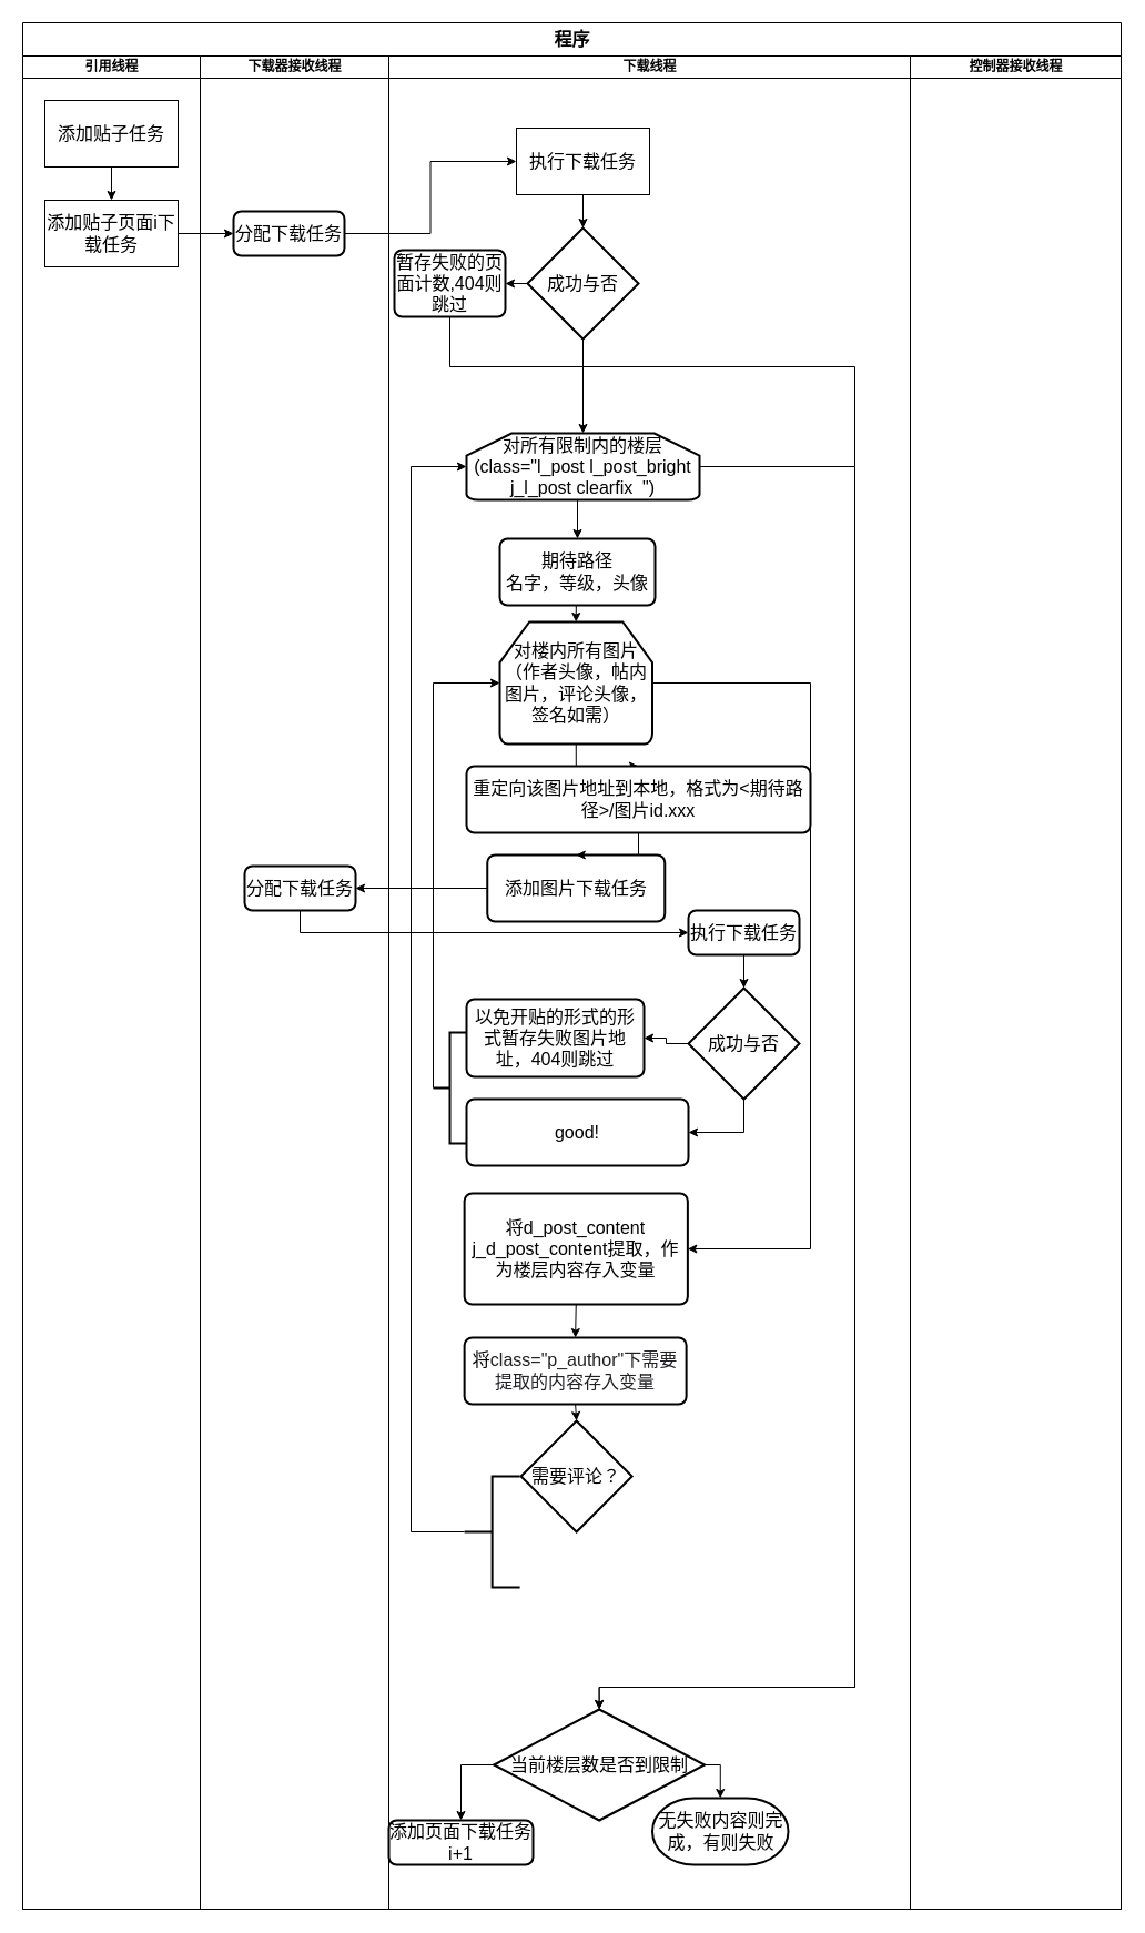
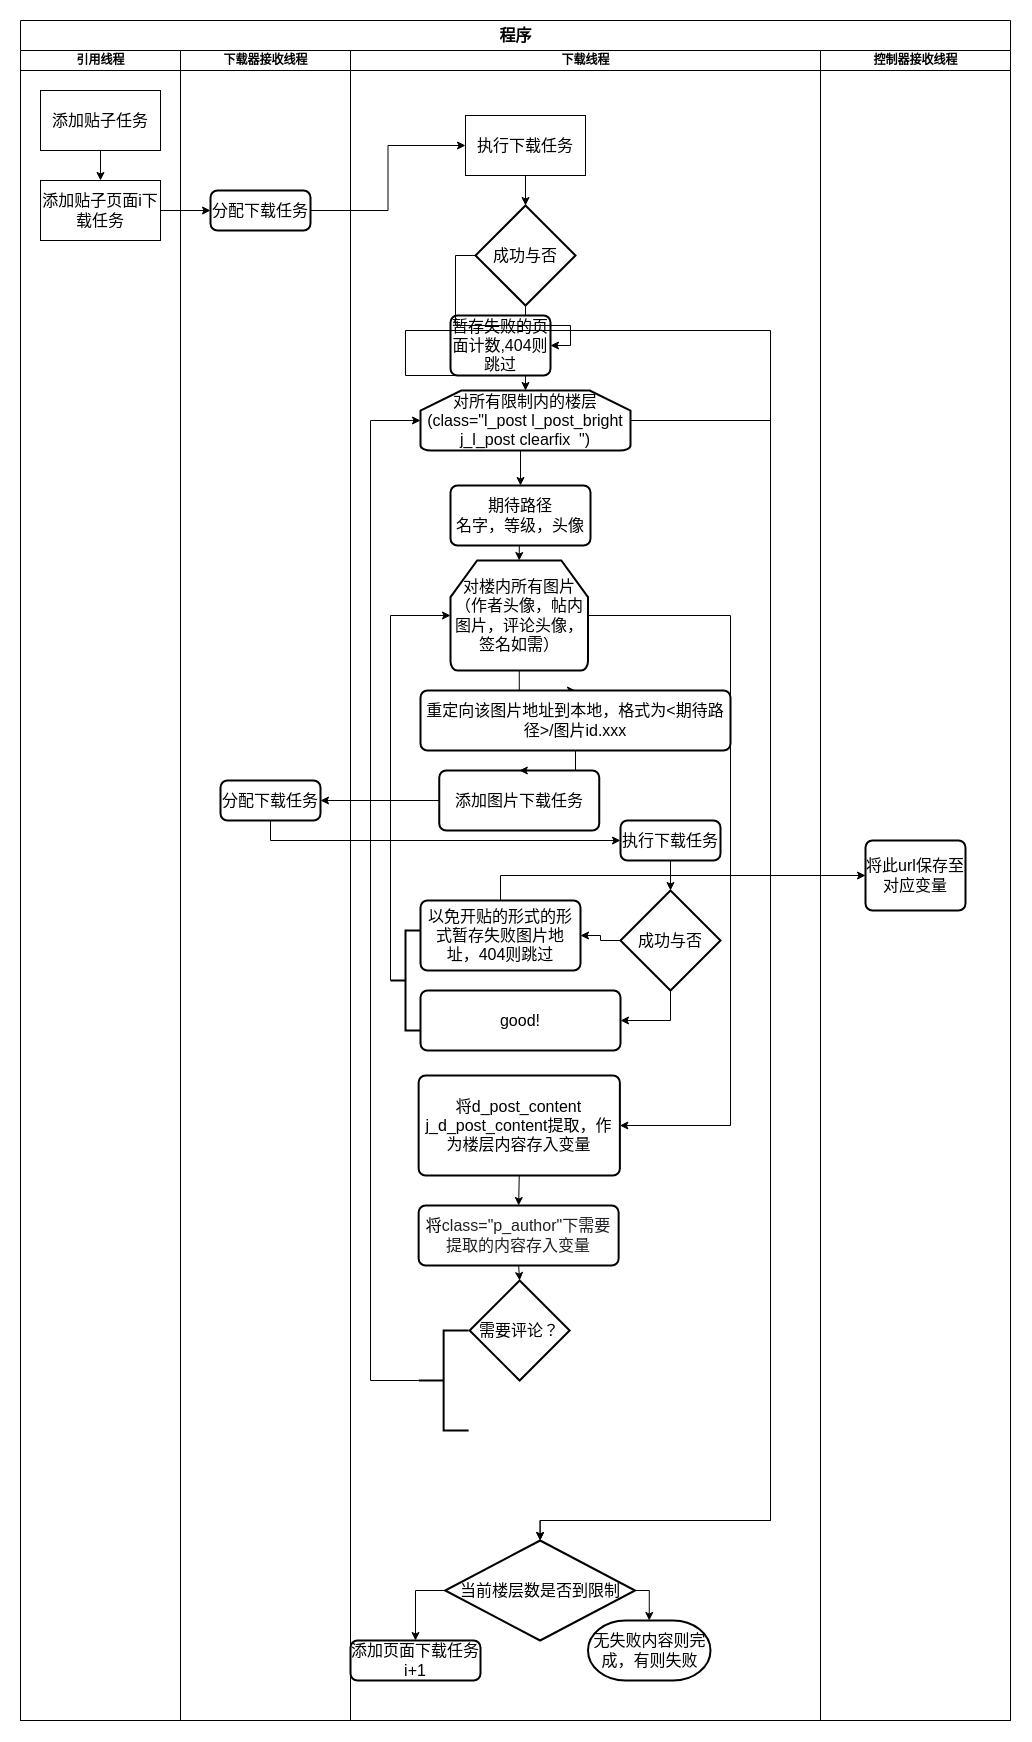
  <mxCell id="0" />
  <mxCell id="1" parent="0" />
  <mxCell id="2" value="&lt;font style=&quot;font-size: 16px&quot;&gt;程序&lt;/font&gt;" style="swimlane;html=1;childLayout=stackLayout;startSize=30;rounded=0;shadow=0;labelBackgroundColor=none;strokeWidth=1;fontFamily=Verdana;fontSize=8;align=center;" parent="1" vertex="1"><mxGeometry x="20" y="20" width="990" height="1700" as="geometry" /></mxCell>
  <mxCell id="3" value="引用线程" style="swimlane;html=1;startSize=20;" parent="2" vertex="1"><mxGeometry y="30" width="160" height="1670" as="geometry" /></mxCell>
  <mxCell id="4" value="添加贴子任务" style="rounded=0;whiteSpace=wrap;html=1;fontSize=16;" parent="3" vertex="1"><mxGeometry x="20" y="40" width="120" height="60" as="geometry" /></mxCell>
  <mxCell id="5" value="添加贴子页面i下载任务" style="rounded=0;whiteSpace=wrap;html=1;fontSize=16;" parent="3" vertex="1"><mxGeometry x="20" y="130" width="120" height="60" as="geometry" /></mxCell>
  <mxCell id="6" style="edgeStyle=orthogonalEdgeStyle;rounded=0;orthogonalLoop=1;jettySize=auto;html=1;fontSize=16;" parent="3" source="4" target="5" edge="1"><mxGeometry relative="1" as="geometry" /></mxCell>
  <mxCell id="7" value="下载器接收线程" style="swimlane;html=1;startSize=20;" parent="2" vertex="1"><mxGeometry x="160" y="30" width="170" height="1670" as="geometry"><mxRectangle x="350" y="30" width="30" height="1670" as="alternateBounds" /></mxGeometry></mxCell>
  <mxCell id="8" value="分配下载任务" style="rounded=1;whiteSpace=wrap;html=1;absoluteArcSize=1;arcSize=14;strokeWidth=2;fontSize=16;" parent="7" vertex="1"><mxGeometry x="30" y="140" width="100" height="40" as="geometry" /></mxCell>
  <mxCell id="9" value="分配下载任务" style="rounded=1;whiteSpace=wrap;html=1;absoluteArcSize=1;arcSize=14;strokeWidth=2;fontSize=16;" parent="7" vertex="1"><mxGeometry x="40" y="730" width="100" height="40" as="geometry" /></mxCell>
  <mxCell id="10" style="edgeStyle=orthogonalEdgeStyle;rounded=0;orthogonalLoop=1;jettySize=auto;html=1;exitX=0.5;exitY=1;exitDx=0;exitDy=0;entryX=0;entryY=0.5;entryDx=0;entryDy=0;fontSize=16;" parent="2" source="9" target="14" edge="1"><mxGeometry relative="1" as="geometry" /></mxCell>
  <mxCell id="11" value="下载线程" style="swimlane;html=1;startSize=20;" parent="2" vertex="1"><mxGeometry x="330" y="30" width="470" height="1670" as="geometry" /></mxCell>
  <mxCell id="12" value="执行下载任务" style="rounded=0;whiteSpace=wrap;html=1;fontSize=16;" parent="11" vertex="1"><mxGeometry x="115" y="65" width="120" height="60" as="geometry" /></mxCell>
  <mxCell id="13" style="edgeStyle=orthogonalEdgeStyle;rounded=0;orthogonalLoop=1;jettySize=auto;html=1;exitX=0.5;exitY=1;exitDx=0;exitDy=0;entryX=0.5;entryY=0;entryDx=0;entryDy=0;fontSize=16;entryPerimeter=0;" parent="11" source="14" target="18" edge="1"><mxGeometry relative="1" as="geometry" /></mxCell>
  <mxCell id="14" value="执行下载任务" style="rounded=1;whiteSpace=wrap;html=1;absoluteArcSize=1;arcSize=14;strokeWidth=2;fontSize=16;" parent="11" vertex="1"><mxGeometry x="270" y="770" width="100" height="40" as="geometry" /></mxCell>
  <mxCell id="15" style="edgeStyle=orthogonalEdgeStyle;rounded=0;orthogonalLoop=1;jettySize=auto;html=1;exitX=0.5;exitY=1;exitDx=0;exitDy=0;exitPerimeter=0;fontFamily=Helvetica;fontSize=16;" parent="11" source="16" target="21" edge="1"><mxGeometry relative="1" as="geometry" /></mxCell>
  <mxCell id="16" value="成功与否" style="strokeWidth=2;html=1;shape=mxgraph.flowchart.decision;whiteSpace=wrap;fontSize=16;" parent="11" vertex="1"><mxGeometry x="125" y="155" width="100" height="100" as="geometry" /></mxCell>
  <mxCell id="17" style="edgeStyle=orthogonalEdgeStyle;rounded=0;orthogonalLoop=1;jettySize=auto;html=1;entryX=0.5;entryY=0;entryDx=0;entryDy=0;fontSize=16;entryPerimeter=0;" parent="11" source="12" target="16" edge="1"><mxGeometry relative="1" as="geometry"><mxPoint x="175" y="115" as="sourcePoint" /></mxGeometry></mxCell>
  <mxCell id="18" value="成功与否" style="strokeWidth=2;html=1;shape=mxgraph.flowchart.decision;whiteSpace=wrap;fontSize=16;" parent="11" vertex="1"><mxGeometry x="270" y="840" width="100" height="100" as="geometry" /></mxCell>
  <mxCell id="19" value="期待路径&lt;br&gt;名字，等级，头像" style="rounded=1;whiteSpace=wrap;html=1;absoluteArcSize=1;arcSize=14;strokeWidth=2;fontSize=16;" parent="11" vertex="1"><mxGeometry x="100" y="435" width="140" height="60" as="geometry" /></mxCell>
  <mxCell id="20" style="edgeStyle=orthogonalEdgeStyle;rounded=0;orthogonalLoop=1;jettySize=auto;html=1;exitX=0.5;exitY=1;exitDx=0;exitDy=0;exitPerimeter=0;fontSize=16;" parent="11" edge="1"><mxGeometry relative="1" as="geometry"><mxPoint x="170" y="420" as="sourcePoint" /><mxPoint x="170" y="420" as="targetPoint" /></mxGeometry></mxCell>
  <mxCell id="21" value="对所有限制内的楼层&lt;br&gt;(class=&quot;l_post l_post_bright j_l_post clearfix&amp;nbsp; &quot;)" style="strokeWidth=2;html=1;shape=mxgraph.flowchart.loop_limit;whiteSpace=wrap;fontSize=16;" parent="11" vertex="1"><mxGeometry x="70" y="340" width="210" height="60" as="geometry" /></mxCell>
  <mxCell id="22" style="edgeStyle=orthogonalEdgeStyle;rounded=0;orthogonalLoop=1;jettySize=auto;html=1;exitX=0.5;exitY=1;exitDx=0;exitDy=0;exitPerimeter=0;entryX=0.5;entryY=0;entryDx=0;entryDy=0;fontSize=16;" parent="11" source="21" target="19" edge="1"><mxGeometry relative="1" as="geometry" /></mxCell>
  <mxCell id="23" value="对楼内所有图片（作者头像，帖内图片，评论头像，签名如需）" style="strokeWidth=2;html=1;shape=mxgraph.flowchart.loop_limit;whiteSpace=wrap;fontSize=16;" parent="11" vertex="1"><mxGeometry x="100" y="510" width="137.5" height="110" as="geometry" /></mxCell>
  <mxCell id="24" style="edgeStyle=orthogonalEdgeStyle;rounded=0;orthogonalLoop=1;jettySize=auto;html=1;exitX=0.5;exitY=1;exitDx=0;exitDy=0;entryX=0.5;entryY=0;entryDx=0;entryDy=0;entryPerimeter=0;fontSize=16;" parent="11" source="19" target="23" edge="1"><mxGeometry relative="1" as="geometry"><mxPoint x="170" y="530" as="targetPoint" /></mxGeometry></mxCell>
  <mxCell id="25" value="添加图片下载任务" style="rounded=1;whiteSpace=wrap;html=1;absoluteArcSize=1;arcSize=14;strokeWidth=2;fontSize=16;" parent="11" vertex="1"><mxGeometry x="88.75" y="720" width="160" height="60" as="geometry" /></mxCell>
  <mxCell id="26" style="edgeStyle=orthogonalEdgeStyle;rounded=0;orthogonalLoop=1;jettySize=auto;html=1;exitX=0.5;exitY=1;exitDx=0;exitDy=0;exitPerimeter=0;entryX=0.5;entryY=0;entryDx=0;entryDy=0;fontSize=16;" parent="11" source="23" target="51" edge="1"><mxGeometry relative="1" as="geometry" /></mxCell>
  <mxCell id="27" value="good!" style="rounded=1;whiteSpace=wrap;html=1;absoluteArcSize=1;arcSize=14;strokeWidth=2;fontSize=16;" parent="11" vertex="1"><mxGeometry x="70" y="940" width="200" height="60" as="geometry" /></mxCell>
  <mxCell id="28" value="以免开贴的形式的形式暂存失败图片地址，404则跳过" style="rounded=1;whiteSpace=wrap;html=1;absoluteArcSize=1;arcSize=14;strokeWidth=2;fontSize=16;" parent="11" vertex="1"><mxGeometry x="70" y="850" width="160" height="70" as="geometry" /></mxCell>
  <mxCell id="29" value="" style="strokeWidth=2;html=1;shape=mxgraph.flowchart.annotation_2;align=left;labelPosition=right;pointerEvents=1;fontSize=16;" parent="11" vertex="1"><mxGeometry x="40" y="880" width="30" height="100" as="geometry" /></mxCell>
  <mxCell id="30" style="edgeStyle=orthogonalEdgeStyle;rounded=0;orthogonalLoop=1;jettySize=auto;html=1;exitX=0.5;exitY=1;exitDx=0;exitDy=0;fontSize=16;entryX=1;entryY=0.5;entryDx=0;entryDy=0;exitPerimeter=0;" parent="11" source="18" target="27" edge="1"><mxGeometry relative="1" as="geometry"><mxPoint x="30" y="690" as="sourcePoint" /></mxGeometry></mxCell>
  <mxCell id="31" style="edgeStyle=orthogonalEdgeStyle;rounded=0;orthogonalLoop=1;jettySize=auto;html=1;exitX=0;exitY=0.5;exitDx=0;exitDy=0;exitPerimeter=0;entryX=1;entryY=0.5;entryDx=0;entryDy=0;fontSize=16;" parent="11" source="18" target="28" edge="1"><mxGeometry relative="1" as="geometry" /></mxCell>
  <mxCell id="32" style="edgeStyle=orthogonalEdgeStyle;rounded=0;orthogonalLoop=1;jettySize=auto;html=1;exitX=0;exitY=0.5;exitDx=0;exitDy=0;exitPerimeter=0;fontSize=16;entryX=0;entryY=0.5;entryDx=0;entryDy=0;entryPerimeter=0;" parent="11" source="29" target="23" edge="1"><mxGeometry relative="1" as="geometry"><mxPoint x="-480" y="510" as="targetPoint" /><Array as="points"><mxPoint x="40" y="565" /></Array></mxGeometry></mxCell>
  <mxCell id="33" value="将d_post_content j_d_post_content提取，作为楼层内容存入变量" style="rounded=1;whiteSpace=wrap;html=1;absoluteArcSize=1;arcSize=14;strokeWidth=2;fontSize=16;" parent="11" vertex="1"><mxGeometry x="68.13" y="1025" width="201.25" height="100" as="geometry" /></mxCell>
  <mxCell id="34" style="edgeStyle=orthogonalEdgeStyle;rounded=0;orthogonalLoop=1;jettySize=auto;html=1;exitX=1;exitY=0.5;exitDx=0;exitDy=0;exitPerimeter=0;entryX=1;entryY=0.5;entryDx=0;entryDy=0;fontSize=16;" parent="11" source="23" target="33" edge="1"><mxGeometry relative="1" as="geometry"><Array as="points"><mxPoint x="380" y="565" /><mxPoint x="380" y="1075" /></Array></mxGeometry></mxCell>
  <mxCell id="35" value="&lt;p&gt;将&lt;span class=&quot;webkit-html-attribute-name&quot; style=&quot;box-sizing: border-box ; min-width: 0px ; min-height: 0px ; color: rgb(32 , 33 , 36) ; text-align: left&quot;&gt;class&lt;/span&gt;&lt;span style=&quot;color: rgb(32 , 33 , 36) ; text-align: left&quot;&gt;=&quot;&lt;/span&gt;&lt;span class=&quot;webkit-html-attribute-value&quot; style=&quot;box-sizing: border-box ; min-width: 0px ; min-height: 0px ; color: rgb(32 , 33 , 36) ; word-break: break-all ; text-align: left&quot;&gt;p_author&lt;/span&gt;&lt;span style=&quot;color: rgb(32 , 33 , 36) ; text-align: left&quot;&gt;&quot;下需要提取的内容存入变量&lt;/span&gt;&lt;/p&gt;" style="rounded=1;whiteSpace=wrap;html=1;absoluteArcSize=1;arcSize=14;strokeWidth=2;fontSize=16;" parent="11" vertex="1"><mxGeometry x="68.13" y="1155" width="200" height="60" as="geometry" /></mxCell>
  <mxCell id="36" style="edgeStyle=orthogonalEdgeStyle;rounded=0;orthogonalLoop=1;jettySize=auto;html=1;exitX=0.5;exitY=1;exitDx=0;exitDy=0;entryX=0.5;entryY=0;entryDx=0;entryDy=0;fontFamily=Helvetica;fontSize=16;" parent="11" source="33" target="35" edge="1"><mxGeometry relative="1" as="geometry" /></mxCell>
  <mxCell id="37" value="需要评论？" style="strokeWidth=2;html=1;shape=mxgraph.flowchart.decision;whiteSpace=wrap;fontFamily=Helvetica;fontSize=16;" parent="11" vertex="1"><mxGeometry x="119.13" y="1230" width="100" height="100" as="geometry" /></mxCell>
  <mxCell id="38" style="edgeStyle=orthogonalEdgeStyle;rounded=0;orthogonalLoop=1;jettySize=auto;html=1;exitX=0.5;exitY=1;exitDx=0;exitDy=0;entryX=0.5;entryY=0;entryDx=0;entryDy=0;entryPerimeter=0;fontFamily=Helvetica;fontSize=16;" parent="11" source="35" target="37" edge="1"><mxGeometry relative="1" as="geometry" /></mxCell>
  <mxCell id="39" value="" style="strokeWidth=2;html=1;shape=mxgraph.flowchart.annotation_2;align=left;labelPosition=right;pointerEvents=1;fontFamily=Helvetica;fontSize=16;" parent="11" vertex="1"><mxGeometry x="68.13" y="1280" width="50" height="100" as="geometry" /></mxCell>
  <mxCell id="40" style="edgeStyle=orthogonalEdgeStyle;rounded=0;orthogonalLoop=1;jettySize=auto;html=1;exitX=0;exitY=0.5;exitDx=0;exitDy=0;exitPerimeter=0;entryX=0;entryY=0.5;entryDx=0;entryDy=0;fontFamily=Helvetica;fontSize=16;entryPerimeter=0;" parent="11" source="39" target="21" edge="1"><mxGeometry relative="1" as="geometry"><Array as="points"><mxPoint x="20" y="1330" /><mxPoint x="20" y="370" /></Array></mxGeometry></mxCell>
  <mxCell id="41" value="当前楼层数是否到限制" style="strokeWidth=2;html=1;shape=mxgraph.flowchart.decision;whiteSpace=wrap;fontFamily=Helvetica;fontSize=16;" parent="11" vertex="1"><mxGeometry x="94.63" y="1490" width="190" height="100" as="geometry" /></mxCell>
  <mxCell id="42" style="edgeStyle=orthogonalEdgeStyle;rounded=0;orthogonalLoop=1;jettySize=auto;html=1;exitX=1;exitY=0.5;exitDx=0;exitDy=0;exitPerimeter=0;entryX=0.5;entryY=0;entryDx=0;entryDy=0;entryPerimeter=0;fontFamily=Helvetica;fontSize=16;" parent="11" source="21" target="41" edge="1"><mxGeometry relative="1" as="geometry"><Array as="points"><mxPoint x="420" y="370" /><mxPoint x="420" y="1470" /><mxPoint x="190" y="1470" /></Array></mxGeometry></mxCell>
  <mxCell id="43" value="添加页面下载任务i+1" style="rounded=1;whiteSpace=wrap;html=1;absoluteArcSize=1;arcSize=14;strokeWidth=2;fontFamily=Helvetica;fontSize=16;" parent="11" vertex="1"><mxGeometry y="1590" width="130" height="40" as="geometry" /></mxCell>
  <mxCell id="44" style="edgeStyle=orthogonalEdgeStyle;rounded=0;orthogonalLoop=1;jettySize=auto;html=1;exitX=0;exitY=0.5;exitDx=0;exitDy=0;exitPerimeter=0;entryX=0.5;entryY=0;entryDx=0;entryDy=0;fontFamily=Helvetica;fontSize=16;" parent="11" source="41" target="43" edge="1"><mxGeometry relative="1" as="geometry" /></mxCell>
  <mxCell id="45" value="无失败内容则完成，有则失败" style="strokeWidth=2;html=1;shape=mxgraph.flowchart.terminator;whiteSpace=wrap;fontFamily=Helvetica;fontSize=16;" parent="11" vertex="1"><mxGeometry x="237.5" y="1570" width="122.5" height="60" as="geometry" /></mxCell>
  <mxCell id="46" style="edgeStyle=orthogonalEdgeStyle;rounded=0;orthogonalLoop=1;jettySize=auto;html=1;exitX=1;exitY=0.5;exitDx=0;exitDy=0;exitPerimeter=0;entryX=0.5;entryY=0;entryDx=0;entryDy=0;entryPerimeter=0;fontFamily=Helvetica;fontSize=16;" parent="11" source="41" target="45" edge="1"><mxGeometry relative="1" as="geometry" /></mxCell>
- <mxCell id="47" value="暂存失败的页面计数,404则跳过" style="rounded=1;whiteSpace=wrap;html=1;absoluteArcSize=1;arcSize=14;strokeWidth=2;fontSize=16;" parent="11" vertex="1"><mxGeometry x="5" y="175" width="100" height="60" as="geometry" /></mxCell>
+ <mxCell id="47" value="暂存失败的页面计数,404则跳过" style="rounded=1;whiteSpace=wrap;html=1;absoluteArcSize=1;arcSize=14;strokeWidth=2;fontSize=16;" parent="11" vertex="1"><mxGeometry x="100" y="265" width="100" height="60" as="geometry" /></mxCell>
  <mxCell id="48" style="edgeStyle=orthogonalEdgeStyle;rounded=0;orthogonalLoop=1;jettySize=auto;html=1;exitX=0;exitY=0.5;exitDx=0;exitDy=0;exitPerimeter=0;entryX=1;entryY=0.5;entryDx=0;entryDy=0;fontFamily=Helvetica;fontSize=16;" parent="11" source="16" target="47" edge="1"><mxGeometry relative="1" as="geometry" /></mxCell>
  <mxCell id="49" style="edgeStyle=orthogonalEdgeStyle;rounded=0;orthogonalLoop=1;jettySize=auto;html=1;exitX=0.5;exitY=1;exitDx=0;exitDy=0;entryX=0.5;entryY=0;entryDx=0;entryDy=0;entryPerimeter=0;fontFamily=Helvetica;fontSize=16;" parent="11" source="47" target="41" edge="1"><mxGeometry relative="1" as="geometry"><Array as="points"><mxPoint x="55" y="280" /><mxPoint x="420" y="280" /><mxPoint x="420" y="1470" /><mxPoint x="190" y="1470" /></Array></mxGeometry></mxCell>
  <mxCell id="50" style="edgeStyle=orthogonalEdgeStyle;rounded=0;orthogonalLoop=1;jettySize=auto;html=1;exitX=0.5;exitY=1;exitDx=0;exitDy=0;entryX=0.5;entryY=0;entryDx=0;entryDy=0;" edge="1" parent="11" source="51" target="25"><mxGeometry relative="1" as="geometry" /></mxCell>
  <mxCell id="51" value="&lt;span style=&quot;font-size: 16px&quot;&gt;重定向该图片地址到本地，格式为&amp;lt;期待路径&amp;gt;/图片id.xxx&lt;/span&gt;" style="rounded=1;whiteSpace=wrap;html=1;absoluteArcSize=1;arcSize=14;strokeWidth=2;" vertex="1" parent="11"><mxGeometry x="70" y="640" width="310" height="60" as="geometry" /></mxCell>
  <mxCell id="52" style="edgeStyle=orthogonalEdgeStyle;rounded=0;orthogonalLoop=1;jettySize=auto;html=1;exitX=1;exitY=0.5;exitDx=0;exitDy=0;entryX=0;entryY=0.5;entryDx=0;entryDy=0;fontSize=16;" parent="2" source="5" target="8" edge="1"><mxGeometry relative="1" as="geometry" /></mxCell>
  <mxCell id="53" style="edgeStyle=orthogonalEdgeStyle;rounded=0;orthogonalLoop=1;jettySize=auto;html=1;entryX=0;entryY=0.5;entryDx=0;entryDy=0;fontSize=16;exitX=1;exitY=0.5;exitDx=0;exitDy=0;" parent="2" source="8" target="12" edge="1"><mxGeometry relative="1" as="geometry"><mxPoint x="680" y="190" as="sourcePoint" /></mxGeometry></mxCell>
  <mxCell id="54" style="edgeStyle=orthogonalEdgeStyle;rounded=0;orthogonalLoop=1;jettySize=auto;html=1;exitX=0;exitY=0.5;exitDx=0;exitDy=0;fontFamily=Helvetica;fontSize=16;" parent="2" source="25" target="9" edge="1"><mxGeometry relative="1" as="geometry" /></mxCell>
+ <mxCell id="55" style="edgeStyle=orthogonalEdgeStyle;rounded=0;orthogonalLoop=1;jettySize=auto;html=1;exitX=0.5;exitY=0;exitDx=0;exitDy=0;entryX=0;entryY=0.5;entryDx=0;entryDy=0;fontFamily=Helvetica;fontSize=16;" parent="2" source="28" target="57" edge="1"><mxGeometry relative="1" as="geometry" /></mxCell>
  <mxCell id="56" value="控制器接收线程" style="swimlane;html=1;startSize=20;" parent="2" vertex="1"><mxGeometry x="800" y="30" width="190" height="1670" as="geometry" /></mxCell>
+ <mxCell id="57" value="将此url保存至对应变量" style="rounded=1;whiteSpace=wrap;html=1;absoluteArcSize=1;arcSize=14;strokeWidth=2;fontFamily=Helvetica;fontSize=16;" parent="56" vertex="1"><mxGeometry x="45" y="790" width="100" height="70" as="geometry" /></mxCell>
